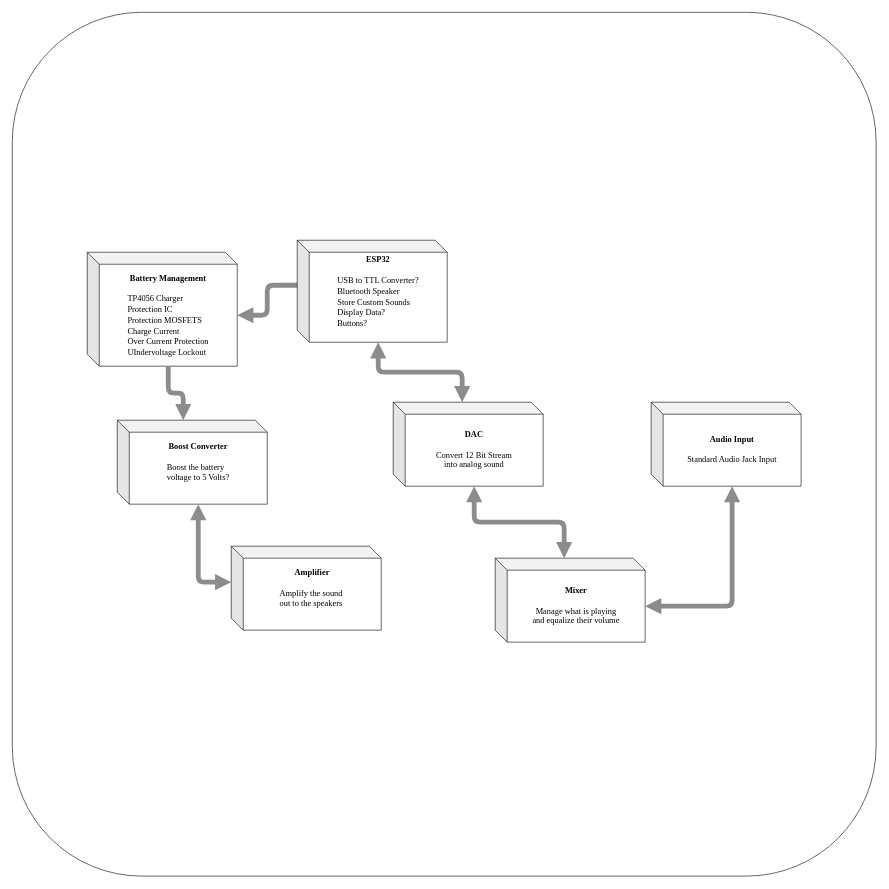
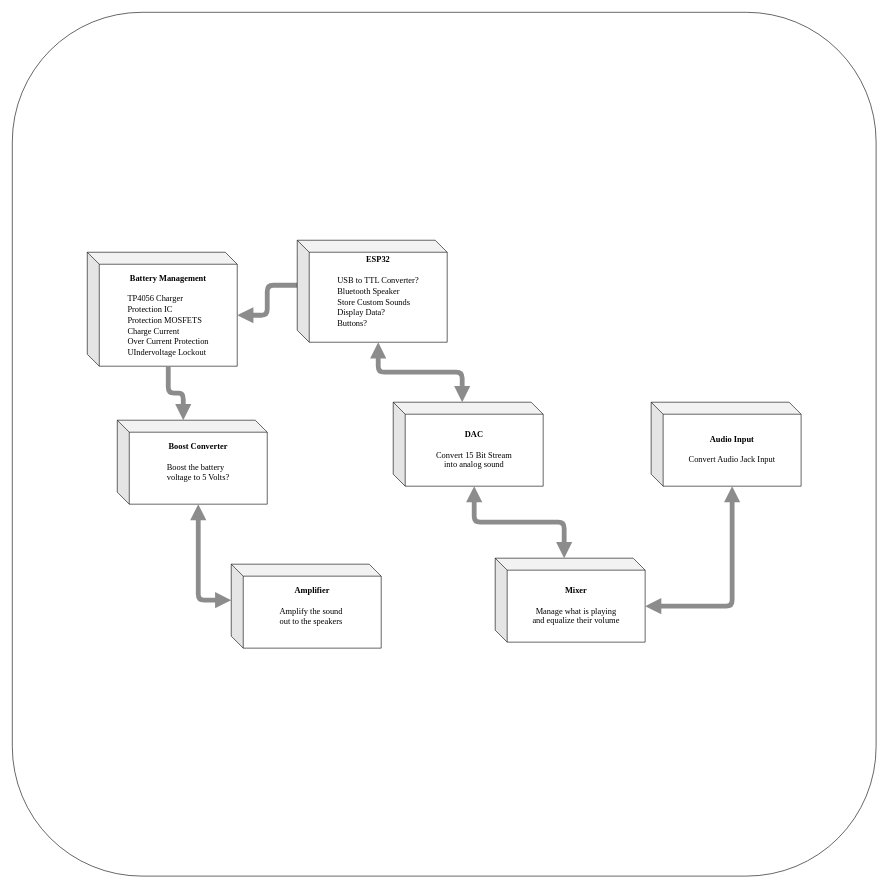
  <mxCell id="0" />
  <mxCell id="1" parent="0" />
  <mxCell id="2" value="" style="rounded=1;whiteSpace=wrap;html=1;" vertex="1" parent="1"><mxGeometry x="20" y="20" width="1440" height="1440" as="geometry" /></mxCell>
  <mxCell id="3" value="" style="group" vertex="1" connectable="0" parent="1"><mxGeometry x="145" y="400" width="1190" height="680" as="geometry" /></mxCell>
  <mxCell id="4" value="&lt;b style=&quot;font-size: 14px&quot;&gt;&lt;font face=&quot;Lucida Console&quot; style=&quot;font-size: 14px&quot;&gt;Battery Management&lt;br&gt;&lt;br&gt;&lt;div style=&quot;text-align: left&quot;&gt;&lt;span style=&quot;font-weight: normal&quot;&gt;TP4056 Charger&lt;/span&gt;&lt;/div&gt;&lt;/font&gt;&lt;/b&gt;&lt;div style=&quot;text-align: left ; font-size: 14px&quot;&gt;&lt;span&gt;&lt;font face=&quot;Lucida Console&quot; style=&quot;font-size: 14px&quot;&gt;Protection IC&lt;/font&gt;&lt;/span&gt;&lt;/div&gt;&lt;div style=&quot;text-align: left ; font-size: 14px&quot;&gt;&lt;span&gt;&lt;font face=&quot;Lucida Console&quot; style=&quot;font-size: 14px&quot;&gt;Protection MOSFETS&lt;/font&gt;&lt;/span&gt;&lt;/div&gt;&lt;div style=&quot;text-align: left ; font-size: 14px&quot;&gt;&lt;span&gt;&lt;font face=&quot;Lucida Console&quot; style=&quot;font-size: 14px&quot;&gt;Charge Current&lt;/font&gt;&lt;/span&gt;&lt;/div&gt;&lt;div style=&quot;text-align: left ; font-size: 14px&quot;&gt;&lt;span&gt;&lt;font face=&quot;Lucida Console&quot; style=&quot;font-size: 14px&quot;&gt;Over Current Protection&lt;/font&gt;&lt;/span&gt;&lt;/div&gt;&lt;div style=&quot;text-align: left ; font-size: 14px&quot;&gt;&lt;span&gt;&lt;font face=&quot;Lucida Console&quot; style=&quot;font-size: 14px&quot;&gt;UIndervoltage Lockout&lt;/font&gt;&lt;/span&gt;&lt;/div&gt;" style="shape=cube;whiteSpace=wrap;html=1;boundedLbl=1;backgroundOutline=1;darkOpacity=0.05;darkOpacity2=0.1;" vertex="1" parent="3"><mxGeometry y="20" width="250" height="190" as="geometry" /></mxCell>
  <mxCell id="5" style="edgeStyle=orthogonalEdgeStyle;rounded=1;jumpSize=6;orthogonalLoop=1;jettySize=auto;html=1;exitX=0;exitY=0;exitDx=0;exitDy=75;exitPerimeter=0;entryX=0;entryY=0;entryDx=250;entryDy=105;entryPerimeter=0;endArrow=block;endFill=1;strokeColor=#8C8C8C;strokeWidth=8;" edge="1" parent="3" source="6" target="4"><mxGeometry relative="1" as="geometry" /></mxCell>
  <mxCell id="6" value="&lt;span style=&quot;text-align: left ; font-size: 14px ; font-family: &amp;#34;lucida console&amp;#34;&quot;&gt;&lt;b&gt;ESP32&lt;br&gt;&lt;/b&gt;&lt;/span&gt;&lt;span style=&quot;text-align: left ; font-size: 14px ; font-family: &amp;#34;lucida console&amp;#34;&quot;&gt;&lt;b&gt;&lt;br&gt;&lt;/b&gt;&lt;/span&gt;&lt;div style=&quot;text-align: left ; font-size: 14px&quot;&gt;&lt;font face=&quot;Lucida Console&quot;&gt;USB to TTL Converter?&lt;/font&gt;&lt;/div&gt;&lt;div style=&quot;text-align: left ; font-size: 14px&quot;&gt;&lt;font face=&quot;Lucida Console&quot;&gt;Bluetooth Speaker&lt;/font&gt;&lt;/div&gt;&lt;div style=&quot;text-align: left ; font-size: 14px&quot;&gt;&lt;font face=&quot;Lucida Console&quot;&gt;Store Custom Sounds&lt;/font&gt;&lt;/div&gt;&lt;div style=&quot;text-align: left ; font-size: 14px&quot;&gt;&lt;font face=&quot;Lucida Console&quot;&gt;Display Data?&lt;/font&gt;&lt;/div&gt;&lt;div style=&quot;text-align: left ; font-size: 14px&quot;&gt;&lt;font face=&quot;Lucida Console&quot;&gt;Buttons?&lt;/font&gt;&lt;/div&gt;&lt;div style=&quot;text-align: left ; font-size: 14px&quot;&gt;&lt;font face=&quot;Lucida Console&quot;&gt;&lt;br&gt;&lt;/font&gt;&lt;/div&gt;" style="shape=cube;whiteSpace=wrap;html=1;boundedLbl=1;backgroundOutline=1;darkOpacity=0.05;darkOpacity2=0.1;" vertex="1" parent="3"><mxGeometry x="350" width="250" height="170" as="geometry" /></mxCell>
  <mxCell id="7" value="&lt;font face=&quot;lucida console&quot;&gt;&lt;span style=&quot;font-size: 14px&quot;&gt;&lt;b&gt;Boost Converter&lt;br&gt;&lt;br&gt;&lt;/b&gt;&lt;/span&gt;&lt;/font&gt;&lt;div style=&quot;text-align: left ; font-size: 14px&quot;&gt;&lt;font face=&quot;Lucida Console&quot;&gt;Boost the battery&lt;/font&gt;&lt;/div&gt;&lt;div style=&quot;text-align: left ; font-size: 14px&quot;&gt;&lt;font face=&quot;Lucida Console&quot;&gt;voltage to 5 Volts?&lt;/font&gt;&lt;/div&gt;&lt;div style=&quot;text-align: left ; font-size: 14px&quot;&gt;&lt;font face=&quot;Lucida Console&quot;&gt;&lt;br&gt;&lt;/font&gt;&lt;/div&gt;" style="shape=cube;whiteSpace=wrap;html=1;boundedLbl=1;backgroundOutline=1;darkOpacity=0.05;darkOpacity2=0.1;" vertex="1" parent="3"><mxGeometry x="50" y="300" width="250" height="140" as="geometry" /></mxCell>
  <mxCell id="8" style="edgeStyle=orthogonalEdgeStyle;rounded=1;jumpSize=6;orthogonalLoop=1;jettySize=auto;html=1;exitX=0;exitY=0;exitDx=135;exitDy=190;exitPerimeter=0;entryX=0;entryY=0;entryDx=110;entryDy=0;entryPerimeter=0;endArrow=block;endFill=1;strokeColor=#8C8C8C;strokeWidth=8;" edge="1" parent="3" source="4" target="7"><mxGeometry relative="1" as="geometry" /></mxCell>
- <mxCell id="9" value="&lt;font face=&quot;lucida console&quot;&gt;&lt;span style=&quot;font-size: 14px&quot;&gt;&lt;b&gt;Amplifier&lt;br&gt;&lt;br&gt;&lt;/b&gt;&lt;/span&gt;&lt;/font&gt;&lt;div style=&quot;text-align: left ; font-size: 14px&quot;&gt;&lt;font face=&quot;Lucida Console&quot;&gt;Amplify the sound&lt;/font&gt;&lt;/div&gt;&lt;div style=&quot;text-align: left ; font-size: 14px&quot;&gt;&lt;font face=&quot;Lucida Console&quot;&gt;out to the speakers&amp;nbsp;&lt;/font&gt;&lt;/div&gt;&lt;div style=&quot;text-align: left ; font-size: 14px&quot;&gt;&lt;font face=&quot;Lucida Console&quot;&gt;&lt;br&gt;&lt;/font&gt;&lt;/div&gt;" style="shape=cube;whiteSpace=wrap;html=1;boundedLbl=1;backgroundOutline=1;darkOpacity=0.05;darkOpacity2=0.1;" vertex="1" parent="3"><mxGeometry x="240" y="510" width="250" height="140" as="geometry" /></mxCell>
+ <mxCell id="9" value="&lt;font face=&quot;lucida console&quot;&gt;&lt;span style=&quot;font-size: 14px&quot;&gt;&lt;b&gt;Amplifier&lt;br&gt;&lt;br&gt;&lt;/b&gt;&lt;/span&gt;&lt;/font&gt;&lt;div style=&quot;text-align: left ; font-size: 14px&quot;&gt;&lt;font face=&quot;Lucida Console&quot;&gt;Amplify the sound&lt;/font&gt;&lt;/div&gt;&lt;div style=&quot;text-align: left ; font-size: 14px&quot;&gt;&lt;font face=&quot;Lucida Console&quot;&gt;out to the speakers&amp;nbsp;&lt;/font&gt;&lt;/div&gt;&lt;div style=&quot;text-align: left ; font-size: 14px&quot;&gt;&lt;font face=&quot;Lucida Console&quot;&gt;&lt;br&gt;&lt;/font&gt;&lt;/div&gt;" style="shape=cube;whiteSpace=wrap;html=1;boundedLbl=1;backgroundOutline=1;darkOpacity=0.05;darkOpacity2=0.1;" vertex="1" parent="3"><mxGeometry x="240" y="540" width="250" height="140" as="geometry" /></mxCell>
  <mxCell id="10" style="edgeStyle=orthogonalEdgeStyle;rounded=1;jumpSize=6;orthogonalLoop=1;jettySize=auto;html=1;exitX=0;exitY=0;exitDx=135;exitDy=140;exitPerimeter=0;entryX=0;entryY=0;entryDx=0;entryDy=60;entryPerimeter=0;startArrow=block;startFill=1;endArrow=block;endFill=1;strokeColor=#8C8C8C;strokeWidth=8;" edge="1" parent="3" source="7" target="9"><mxGeometry relative="1" as="geometry" /></mxCell>
- <mxCell id="11" value="&lt;font face=&quot;lucida console&quot;&gt;&lt;span style=&quot;font-size: 14px&quot;&gt;&lt;b&gt;DAC&lt;/b&gt;&lt;br&gt;&lt;br&gt;Convert 12 Bit Stream&lt;br&gt;into analog sound&lt;br&gt;&lt;/span&gt;&lt;/font&gt;" style="shape=cube;whiteSpace=wrap;html=1;boundedLbl=1;backgroundOutline=1;darkOpacity=0.05;darkOpacity2=0.1;" vertex="1" parent="3"><mxGeometry x="510" y="270" width="250" height="140" as="geometry" /></mxCell>
+ <mxCell id="11" value="&lt;font face=&quot;lucida console&quot;&gt;&lt;span style=&quot;font-size: 14px&quot;&gt;&lt;b&gt;DAC&lt;/b&gt;&lt;br&gt;&lt;br&gt;Convert 15 Bit Stream&lt;br&gt;into analog sound&lt;br&gt;&lt;/span&gt;&lt;/font&gt;" style="shape=cube;whiteSpace=wrap;html=1;boundedLbl=1;backgroundOutline=1;darkOpacity=0.05;darkOpacity2=0.1;" vertex="1" parent="3"><mxGeometry x="510" y="270" width="250" height="140" as="geometry" /></mxCell>
  <mxCell id="12" style="edgeStyle=orthogonalEdgeStyle;rounded=1;jumpSize=6;orthogonalLoop=1;jettySize=auto;html=1;exitX=0;exitY=0;exitDx=135;exitDy=170;exitPerimeter=0;entryX=0;entryY=0;entryDx=115;entryDy=0;entryPerimeter=0;startArrow=block;startFill=1;endArrow=block;endFill=1;strokeColor=#8C8C8C;strokeWidth=8;" edge="1" parent="3" source="6" target="11"><mxGeometry relative="1" as="geometry" /></mxCell>
  <mxCell id="13" value="&lt;font face=&quot;lucida console&quot;&gt;&lt;span style=&quot;font-size: 14px&quot;&gt;&lt;b&gt;Mixer&lt;/b&gt;&lt;br&gt;&lt;br&gt;Manage what is playing &lt;br&gt;and equalize their volume&lt;br&gt;&lt;/span&gt;&lt;/font&gt;" style="shape=cube;whiteSpace=wrap;html=1;boundedLbl=1;backgroundOutline=1;darkOpacity=0.05;darkOpacity2=0.1;" vertex="1" parent="3"><mxGeometry x="680" y="530" width="250" height="140" as="geometry" /></mxCell>
  <mxCell id="14" style="edgeStyle=orthogonalEdgeStyle;rounded=1;jumpSize=6;orthogonalLoop=1;jettySize=auto;html=1;exitX=0;exitY=0;exitDx=135;exitDy=140;exitPerimeter=0;entryX=0;entryY=0;entryDx=115;entryDy=0;entryPerimeter=0;startArrow=block;startFill=1;endArrow=block;endFill=1;strokeColor=#8C8C8C;strokeWidth=8;" edge="1" parent="3" source="11" target="13"><mxGeometry relative="1" as="geometry" /></mxCell>
- <mxCell id="15" value="&lt;font face=&quot;lucida console&quot;&gt;&lt;span style=&quot;font-size: 14px&quot;&gt;&lt;b&gt;Audio Input&lt;/b&gt;&lt;br&gt;&lt;br&gt;Standard Audio Jack Input&lt;br&gt;&lt;/span&gt;&lt;/font&gt;" style="shape=cube;whiteSpace=wrap;html=1;boundedLbl=1;backgroundOutline=1;darkOpacity=0.05;darkOpacity2=0.1;" vertex="1" parent="3"><mxGeometry x="940" y="270" width="250" height="140" as="geometry" /></mxCell>
+ <mxCell id="15" value="&lt;font face=&quot;lucida console&quot;&gt;&lt;span style=&quot;font-size: 14px&quot;&gt;&lt;b&gt;Audio Input&lt;/b&gt;&lt;br&gt;&lt;br&gt;Convert Audio Jack Input&lt;br&gt;&lt;/span&gt;&lt;/font&gt;" style="shape=cube;whiteSpace=wrap;html=1;boundedLbl=1;backgroundOutline=1;darkOpacity=0.05;darkOpacity2=0.1;" vertex="1" parent="3"><mxGeometry x="940" y="270" width="250" height="140" as="geometry" /></mxCell>
  <mxCell id="16" style="edgeStyle=orthogonalEdgeStyle;rounded=1;jumpSize=6;orthogonalLoop=1;jettySize=auto;html=1;exitX=0;exitY=0;exitDx=250;exitDy=80;exitPerimeter=0;entryX=0;entryY=0;entryDx=135;entryDy=140;entryPerimeter=0;startArrow=block;startFill=1;endArrow=block;endFill=1;strokeColor=#8C8C8C;strokeWidth=8;" edge="1" parent="3" source="13" target="15"><mxGeometry relative="1" as="geometry" /></mxCell>
